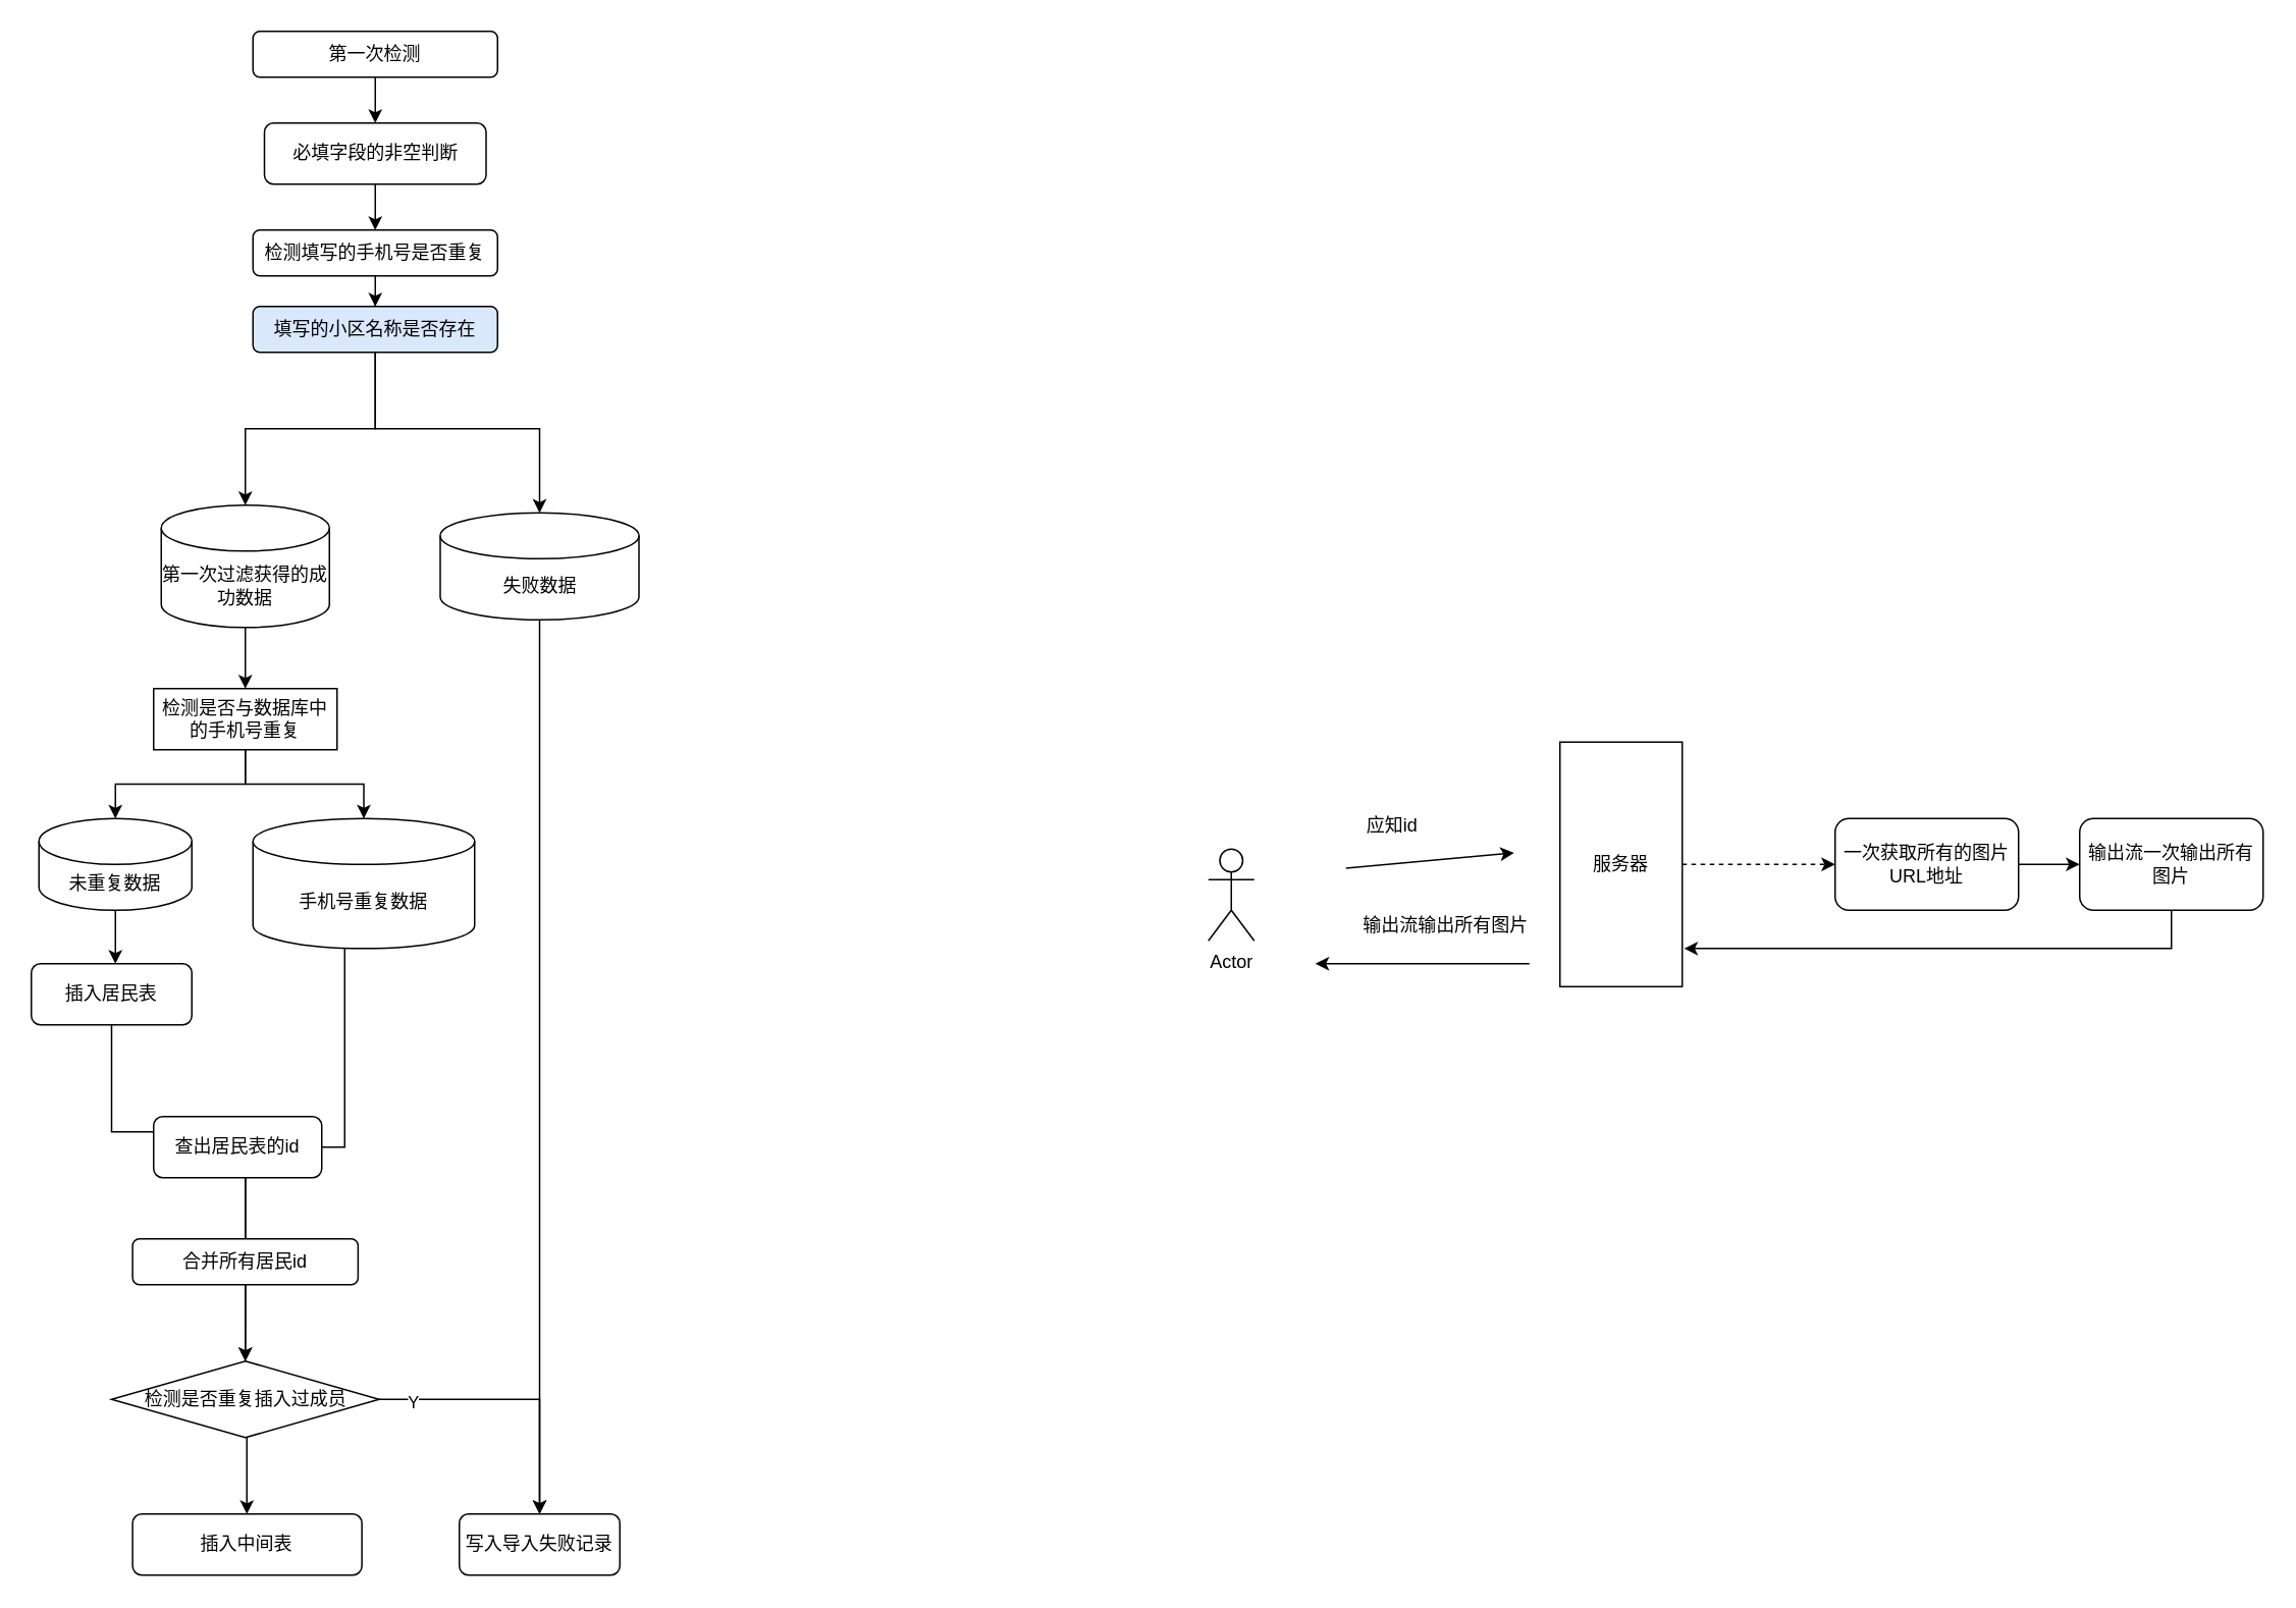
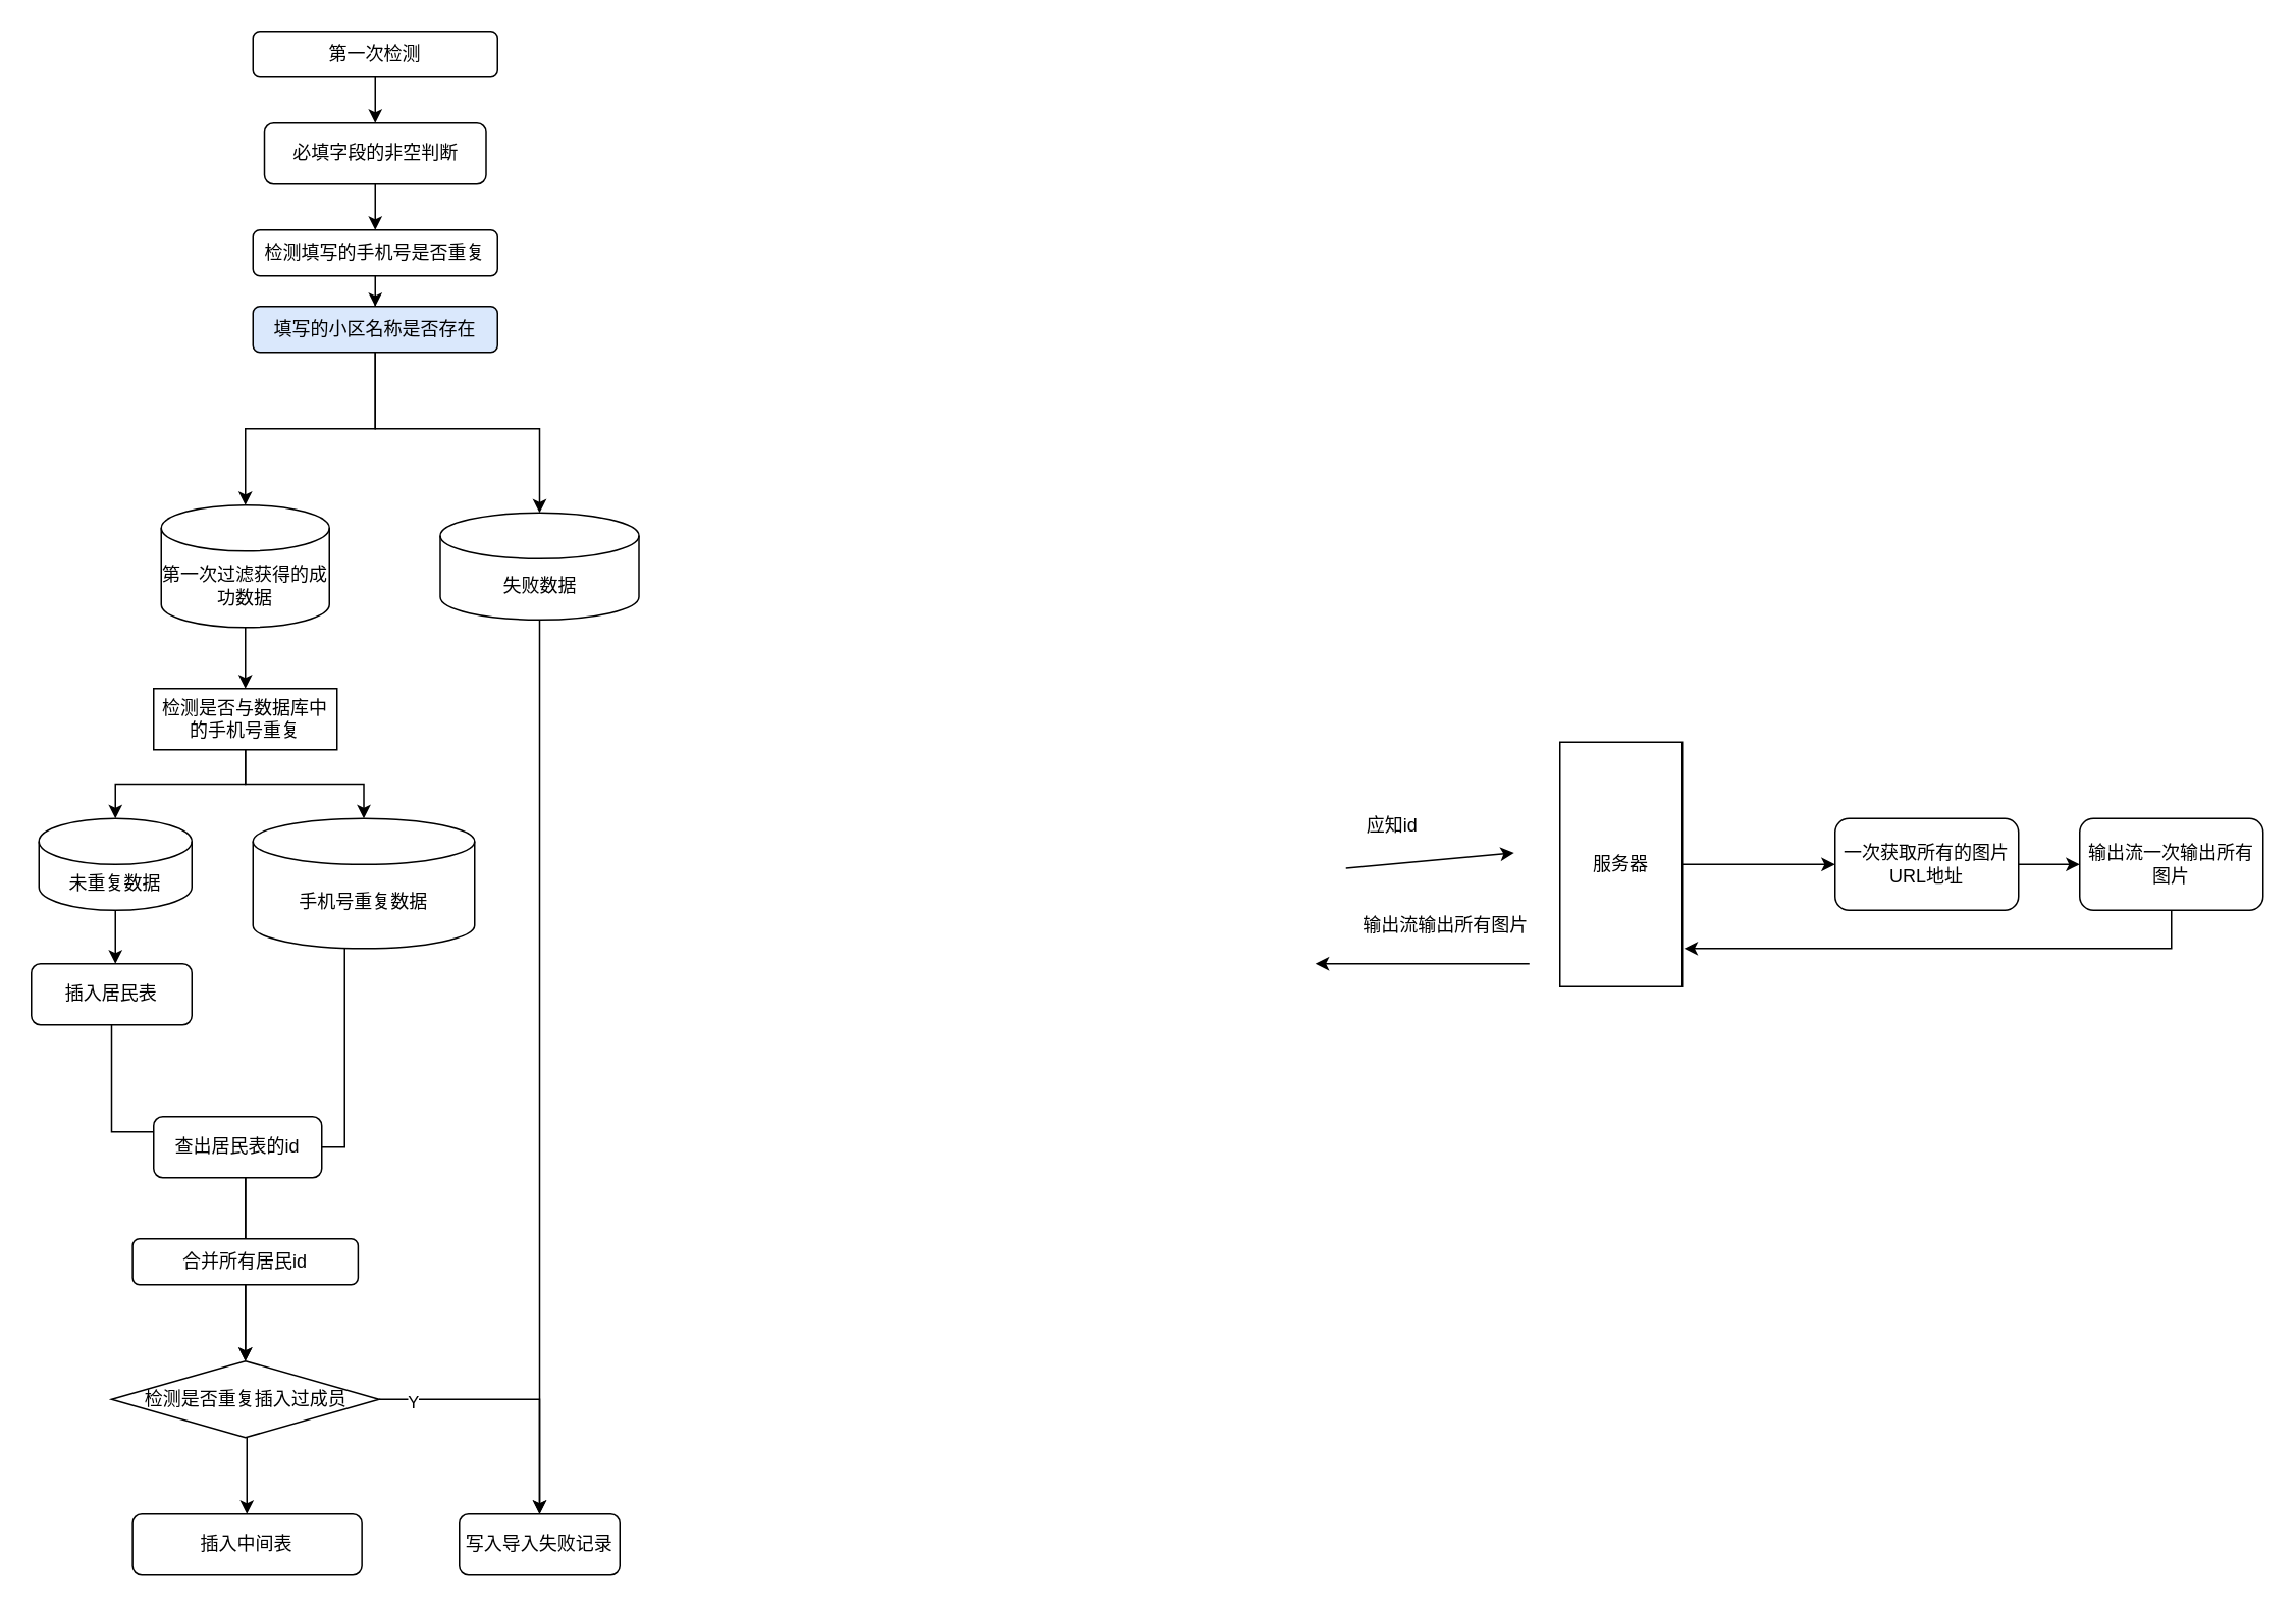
  <mxCell id="0" />
  <mxCell id="1" parent="0" />
  <mxCell id="2" style="edgeStyle=orthogonalEdgeStyle;rounded=0;orthogonalLoop=1;jettySize=auto;html=1;entryX=0.5;entryY=0;entryDx=0;entryDy=0;" parent="1" source="3" target="10" edge="1"><mxGeometry relative="1" as="geometry" /></mxCell>
  <mxCell id="3" value="第一次检测" style="rounded=1;whiteSpace=wrap;html=1;" parent="1" vertex="1"><mxGeometry x="165" y="20" width="160" height="30" as="geometry" /></mxCell>
  <mxCell id="4" value="" style="edgeStyle=orthogonalEdgeStyle;rounded=0;orthogonalLoop=1;jettySize=auto;html=1;" parent="1" source="5" target="8" edge="1"><mxGeometry relative="1" as="geometry" /></mxCell>
  <mxCell id="5" value="检测填写的手机号是否重复" style="rounded=1;whiteSpace=wrap;html=1;" parent="1" vertex="1"><mxGeometry x="165" y="150" width="160" height="30" as="geometry" /></mxCell>
  <mxCell id="6" style="edgeStyle=orthogonalEdgeStyle;rounded=0;orthogonalLoop=1;jettySize=auto;html=1;exitX=0.5;exitY=1;exitDx=0;exitDy=0;" parent="1" source="8" target="12" edge="1"><mxGeometry relative="1" as="geometry" /></mxCell>
  <mxCell id="7" style="edgeStyle=orthogonalEdgeStyle;rounded=0;orthogonalLoop=1;jettySize=auto;html=1;exitX=0.5;exitY=1;exitDx=0;exitDy=0;entryX=0.5;entryY=0;entryDx=0;entryDy=0;entryPerimeter=0;" parent="1" source="8" target="24" edge="1"><mxGeometry relative="1" as="geometry"><mxPoint x="330" y="330" as="targetPoint" /><Array as="points"><mxPoint x="245" y="280" /><mxPoint x="352" y="280" /></Array></mxGeometry></mxCell>
  <mxCell id="8" value="填写的小区名称是否存在" style="whiteSpace=wrap;html=1;rounded=1;fillColor=#dae8fc;" parent="1" vertex="1"><mxGeometry x="165" y="200" width="160" height="30" as="geometry" /></mxCell>
  <mxCell id="9" style="edgeStyle=orthogonalEdgeStyle;rounded=0;orthogonalLoop=1;jettySize=auto;html=1;" parent="1" source="10" target="5" edge="1"><mxGeometry relative="1" as="geometry" /></mxCell>
  <mxCell id="10" value="必填字段的非空判断" style="rounded=1;whiteSpace=wrap;html=1;" parent="1" vertex="1"><mxGeometry x="172.5" y="80" width="145" height="40" as="geometry" /></mxCell>
  <mxCell id="11" style="edgeStyle=orthogonalEdgeStyle;rounded=0;orthogonalLoop=1;jettySize=auto;html=1;entryX=0.5;entryY=0;entryDx=0;entryDy=0;" parent="1" source="12" target="15" edge="1"><mxGeometry relative="1" as="geometry" /></mxCell>
  <mxCell id="12" value="第一次过滤获得的成功数据" style="shape=cylinder3;whiteSpace=wrap;html=1;boundedLbl=1;backgroundOutline=1;size=15;" parent="1" vertex="1"><mxGeometry x="105" y="330" width="110" height="80" as="geometry" /></mxCell>
  <mxCell id="13" style="edgeStyle=orthogonalEdgeStyle;rounded=0;orthogonalLoop=1;jettySize=auto;html=1;exitX=0.5;exitY=1;exitDx=0;exitDy=0;" parent="1" source="15" target="17" edge="1"><mxGeometry relative="1" as="geometry" /></mxCell>
  <mxCell id="14" style="edgeStyle=orthogonalEdgeStyle;rounded=0;orthogonalLoop=1;jettySize=auto;html=1;exitX=0.5;exitY=1;exitDx=0;exitDy=0;" parent="1" source="15" target="19" edge="1"><mxGeometry relative="1" as="geometry" /></mxCell>
  <mxCell id="15" value="检测是否与数据库中的手机号重复" style="whiteSpace=wrap;html=1;rounded=0;" parent="1" vertex="1"><mxGeometry x="100" y="450" width="120" height="40" as="geometry" /></mxCell>
  <mxCell id="16" style="edgeStyle=orthogonalEdgeStyle;rounded=0;orthogonalLoop=1;jettySize=auto;html=1;" parent="1" source="17" edge="1"><mxGeometry relative="1" as="geometry"><mxPoint x="75" y="630" as="targetPoint" /></mxGeometry></mxCell>
  <mxCell id="17" value="未重复数据" style="shape=cylinder3;whiteSpace=wrap;html=1;boundedLbl=1;backgroundOutline=1;size=15;" parent="1" vertex="1"><mxGeometry x="25" y="535" width="100" height="60" as="geometry" /></mxCell>
  <mxCell id="18" style="edgeStyle=orthogonalEdgeStyle;rounded=0;orthogonalLoop=1;jettySize=auto;html=1;" parent="1" source="19" target="29" edge="1"><mxGeometry relative="1" as="geometry"><Array as="points"><mxPoint x="225" y="750" /><mxPoint x="160" y="750" /></Array><mxPoint x="160" y="750" as="targetPoint" /></mxGeometry></mxCell>
  <mxCell id="19" value="手机号重复数据" style="shape=cylinder3;whiteSpace=wrap;html=1;boundedLbl=1;backgroundOutline=1;size=15;" parent="1" vertex="1"><mxGeometry x="165" y="535" width="145" height="85" as="geometry" /></mxCell>
  <mxCell id="20" style="edgeStyle=orthogonalEdgeStyle;rounded=0;orthogonalLoop=1;jettySize=auto;html=1;startArrow=none;" parent="1" source="30" target="29" edge="1"><mxGeometry relative="1" as="geometry"><mxPoint x="160" y="750" as="targetPoint" /></mxGeometry></mxCell>
  <mxCell id="21" value="插入居民表" style="rounded=1;whiteSpace=wrap;html=1;" parent="1" vertex="1"><mxGeometry x="20" y="630" width="105" height="40" as="geometry" /></mxCell>
  <mxCell id="22" style="edgeStyle=orthogonalEdgeStyle;rounded=0;orthogonalLoop=1;jettySize=auto;html=1;exitX=0.5;exitY=1;exitDx=0;exitDy=0;" parent="1" target="26" edge="1"><mxGeometry relative="1" as="geometry"><mxPoint x="150" y="930" as="sourcePoint" /><Array as="points"><mxPoint x="161" y="930" /></Array></mxGeometry></mxCell>
  <mxCell id="23" style="edgeStyle=orthogonalEdgeStyle;rounded=0;orthogonalLoop=1;jettySize=auto;html=1;entryX=0.5;entryY=0;entryDx=0;entryDy=0;" parent="1" source="24" target="25" edge="1"><mxGeometry relative="1" as="geometry"><mxPoint x="335" y="715" as="targetPoint" /></mxGeometry></mxCell>
  <mxCell id="24" value="失败数据" style="shape=cylinder3;whiteSpace=wrap;html=1;boundedLbl=1;backgroundOutline=1;size=15;" parent="1" vertex="1"><mxGeometry x="287.5" y="335" width="130" height="70" as="geometry" /></mxCell>
  <mxCell id="25" value="写入导入失败记录" style="rounded=1;whiteSpace=wrap;html=1;" parent="1" vertex="1"><mxGeometry x="300" y="990" width="105" height="40" as="geometry" /></mxCell>
  <mxCell id="26" value="插入中间表" style="rounded=1;whiteSpace=wrap;html=1;" parent="1" vertex="1"><mxGeometry x="86.25" y="990" width="150" height="40" as="geometry" /></mxCell>
  <mxCell id="27" style="edgeStyle=orthogonalEdgeStyle;rounded=0;orthogonalLoop=1;jettySize=auto;html=1;exitX=1;exitY=0.5;exitDx=0;exitDy=0;entryX=0.5;entryY=0;entryDx=0;entryDy=0;" parent="1" source="29" target="25" edge="1"><mxGeometry relative="1" as="geometry" /></mxCell>
  <mxCell id="28" value="Y" style="edgeLabel;html=1;align=center;verticalAlign=middle;resizable=0;points=[];" parent="27" vertex="1" connectable="0"><mxGeometry x="-0.76" y="-1" relative="1" as="geometry"><mxPoint as="offset" /></mxGeometry></mxCell>
  <mxCell id="29" value="检测是否重复插入过成员" style="rhombus;whiteSpace=wrap;html=1;" parent="1" vertex="1"><mxGeometry x="72.5" y="890" width="175" height="50" as="geometry" /></mxCell>
  <mxCell id="30" value="合并所有居民id" style="rounded=1;whiteSpace=wrap;html=1;" parent="1" vertex="1"><mxGeometry x="86.25" y="810" width="147.5" height="30" as="geometry" /></mxCell>
  <mxCell id="31" value="" style="edgeStyle=orthogonalEdgeStyle;rounded=0;orthogonalLoop=1;jettySize=auto;html=1;endArrow=none;" parent="1" source="21" target="30" edge="1"><mxGeometry relative="1" as="geometry"><mxPoint x="160" y="890" as="targetPoint" /><mxPoint x="72.5" y="670" as="sourcePoint" /></mxGeometry></mxCell>
  <mxCell id="32" value="查出居民表的id" style="rounded=1;whiteSpace=wrap;html=1;" parent="1" vertex="1"><mxGeometry x="100" y="730" width="110" height="40" as="geometry" /></mxCell>
- <mxCell id="33" value="Actor" style="shape=umlActor;verticalLabelPosition=bottom;verticalAlign=top;html=1;outlineConnect=0;" vertex="1" parent="1"><mxGeometry x="790" y="555" width="30" height="60" as="geometry" /></mxCell>
  <mxCell id="34" value="" style="endArrow=classic;html=1;rounded=0;" edge="1" parent="1"><mxGeometry width="50" height="50" relative="1" as="geometry"><mxPoint x="880" y="567.5" as="sourcePoint" /><mxPoint x="990" y="557.5" as="targetPoint" /></mxGeometry></mxCell>
- <mxCell id="35" style="edgeStyle=orthogonalEdgeStyle;rounded=0;orthogonalLoop=1;jettySize=auto;html=1;exitX=1;exitY=0.5;exitDx=0;exitDy=0;dashed=1;" edge="1" parent="1" source="36" target="38"><mxGeometry relative="1" as="geometry" /></mxCell>
+ <mxCell id="35" style="edgeStyle=orthogonalEdgeStyle;rounded=0;orthogonalLoop=1;jettySize=auto;html=1;exitX=1;exitY=0.5;exitDx=0;exitDy=0;" edge="1" parent="1" source="36" target="38"><mxGeometry relative="1" as="geometry" /></mxCell>
  <mxCell id="36" value="服务器" style="rounded=0;whiteSpace=wrap;html=1;" vertex="1" parent="1"><mxGeometry x="1020" y="485" width="80" height="160" as="geometry" /></mxCell>
  <mxCell id="37" style="edgeStyle=orthogonalEdgeStyle;rounded=0;orthogonalLoop=1;jettySize=auto;html=1;exitX=1;exitY=0.5;exitDx=0;exitDy=0;" edge="1" parent="1" source="38" target="40"><mxGeometry relative="1" as="geometry" /></mxCell>
  <mxCell id="38" value="一次获取所有的图片URL地址" style="rounded=1;whiteSpace=wrap;html=1;" vertex="1" parent="1"><mxGeometry x="1200" y="535" width="120" height="60" as="geometry" /></mxCell>
  <mxCell id="39" style="edgeStyle=orthogonalEdgeStyle;rounded=0;orthogonalLoop=1;jettySize=auto;html=1;exitX=0.5;exitY=1;exitDx=0;exitDy=0;entryX=1.015;entryY=0.844;entryDx=0;entryDy=0;entryPerimeter=0;" edge="1" parent="1" source="40" target="36"><mxGeometry relative="1" as="geometry" /></mxCell>
  <mxCell id="40" value="输出流一次输出所有图片" style="rounded=1;whiteSpace=wrap;html=1;" vertex="1" parent="1"><mxGeometry x="1360" y="535" width="120" height="60" as="geometry" /></mxCell>
  <mxCell id="41" value="应知id" style="text;html=1;align=center;verticalAlign=middle;resizable=0;points=[];autosize=1;strokeColor=none;fillColor=none;" vertex="1" parent="1"><mxGeometry x="880" y="525" width="60" height="30" as="geometry" /></mxCell>
  <mxCell id="42" value="输出流输出所有图片" style="text;html=1;align=center;verticalAlign=middle;resizable=0;points=[];autosize=1;strokeColor=none;fillColor=none;" vertex="1" parent="1"><mxGeometry x="880" y="590" width="130" height="30" as="geometry" /></mxCell>
  <mxCell id="43" value="" style="endArrow=classic;html=1;rounded=0;" edge="1" parent="1"><mxGeometry width="50" height="50" relative="1" as="geometry"><mxPoint x="1000" y="630" as="sourcePoint" /><mxPoint x="860" y="630" as="targetPoint" /></mxGeometry></mxCell>
